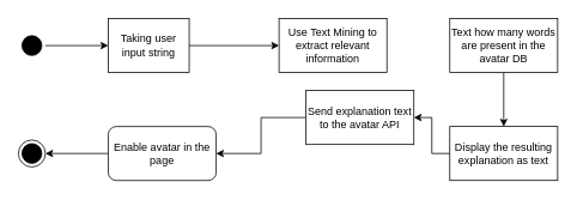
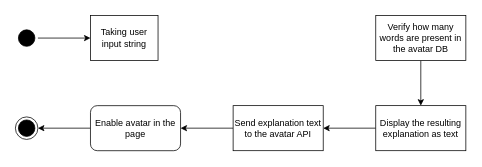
  <mxCell id="0" />
  <mxCell id="1" parent="0" />
  <mxCell id="2" value="" style="edgeStyle=orthogonalEdgeStyle;rounded=0;orthogonalLoop=1;jettySize=auto;html=1;" edge="1" parent="1" source="3" target="6"><mxGeometry relative="1" as="geometry"><mxPoint x="35" y="130" as="targetPoint" /></mxGeometry></mxCell>
  <mxCell id="3" value="" style="ellipse;html=1;shape=startState;fillColor=#000000;strokeColor=#000000;" vertex="1" parent="1"><mxGeometry x="20" y="35" width="30" height="30" as="geometry" /></mxCell>
  <mxCell id="4" value="" style="ellipse;html=1;shape=endState;fillColor=#000000;strokeColor=#000000;" vertex="1" parent="1"><mxGeometry x="20" y="155" width="30" height="30" as="geometry" /></mxCell>
- <mxCell id="5" value="" style="edgeStyle=orthogonalEdgeStyle;rounded=0;orthogonalLoop=1;jettySize=auto;html=1;" edge="1" parent="1" source="6" target="7"><mxGeometry relative="1" as="geometry" /></mxCell>
  <mxCell id="6" value="Taking user input string" style="rounded=0;whiteSpace=wrap;html=1;strokeColor=#000000;fillColor=#FFFFFF;" vertex="1" parent="1"><mxGeometry x="120" y="20" width="90" height="60" as="geometry" /></mxCell>
- <mxCell id="7" value="Use Text Mining to extract relevant information" style="rounded=0;whiteSpace=wrap;html=1;strokeColor=#000000;fillColor=#FFFFFF;" vertex="1" parent="1"><mxGeometry x="310" y="20" width="120" height="60" as="geometry" /></mxCell>
  <mxCell id="8" value="" style="edgeStyle=orthogonalEdgeStyle;rounded=0;orthogonalLoop=1;jettySize=auto;html=1;" edge="1" parent="1" source="9" target="11"><mxGeometry relative="1" as="geometry" /></mxCell>
- <mxCell id="9" value="Text how many words are present in the avatar DB" style="rounded=0;whiteSpace=wrap;html=1;strokeColor=#000000;fillColor=#FFFFFF;" vertex="1" parent="1"><mxGeometry x="500" y="20" width="120" height="60" as="geometry" /></mxCell>
+ <mxCell id="9" value="Verify how many words are present in the avatar DB" style="rounded=0;whiteSpace=wrap;html=1;strokeColor=#000000;fillColor=#FFFFFF;" vertex="1" parent="1"><mxGeometry x="500" y="20" width="120" height="60" as="geometry" /></mxCell>
  <mxCell id="10" value="" style="edgeStyle=orthogonalEdgeStyle;rounded=0;orthogonalLoop=1;jettySize=auto;html=1;" edge="1" parent="1" source="11" target="13"><mxGeometry relative="1" as="geometry" /></mxCell>
  <mxCell id="11" value="Display the resulting explanation as text" style="rounded=0;whiteSpace=wrap;html=1;strokeColor=#000000;fillColor=#FFFFFF;" vertex="1" parent="1"><mxGeometry x="500" y="140" width="120" height="60" as="geometry" /></mxCell>
  <mxCell id="12" value="" style="edgeStyle=orthogonalEdgeStyle;rounded=0;orthogonalLoop=1;jettySize=auto;html=1;" edge="1" parent="1" source="13" target="15"><mxGeometry relative="1" as="geometry" /></mxCell>
- <mxCell id="13" value="Send explanation text to the avatar API" style="rounded=0;whiteSpace=wrap;html=1;strokeColor=#000000;fillColor=#FFFFFF;" vertex="1" parent="1"><mxGeometry x="340" y="100" width="120" height="60" as="geometry" /></mxCell>
+ <mxCell id="13" value="Send explanation text to the avatar API" style="rounded=0;whiteSpace=wrap;html=1;strokeColor=#000000;fillColor=#FFFFFF;" vertex="1" parent="1"><mxGeometry x="310" y="140" width="120" height="60" as="geometry" /></mxCell>
  <mxCell id="14" style="edgeStyle=orthogonalEdgeStyle;rounded=0;orthogonalLoop=1;jettySize=auto;html=1;" edge="1" parent="1" source="15" target="4"><mxGeometry relative="1" as="geometry" /></mxCell>
  <mxCell id="15" value="Enable avatar in the page" style="whiteSpace=wrap;html=1;strokeColor=#000000;fillColor=#FFFFFF;rounded=1;" vertex="1" parent="1"><mxGeometry x="120" y="140" width="120" height="60" as="geometry" /></mxCell>
